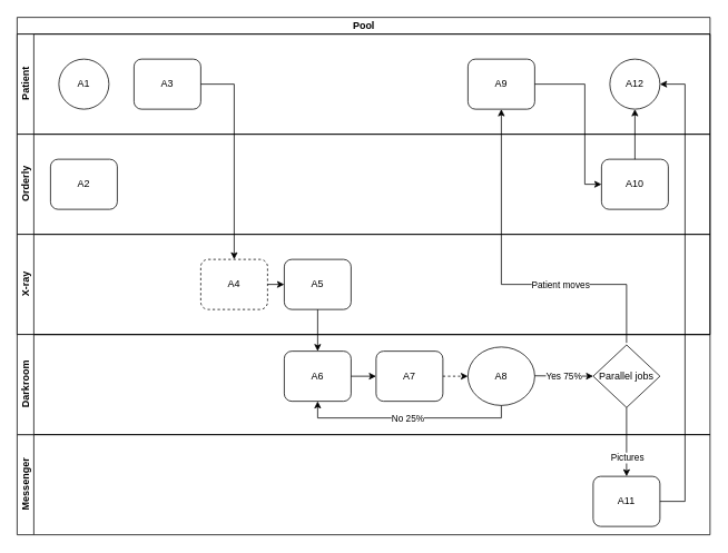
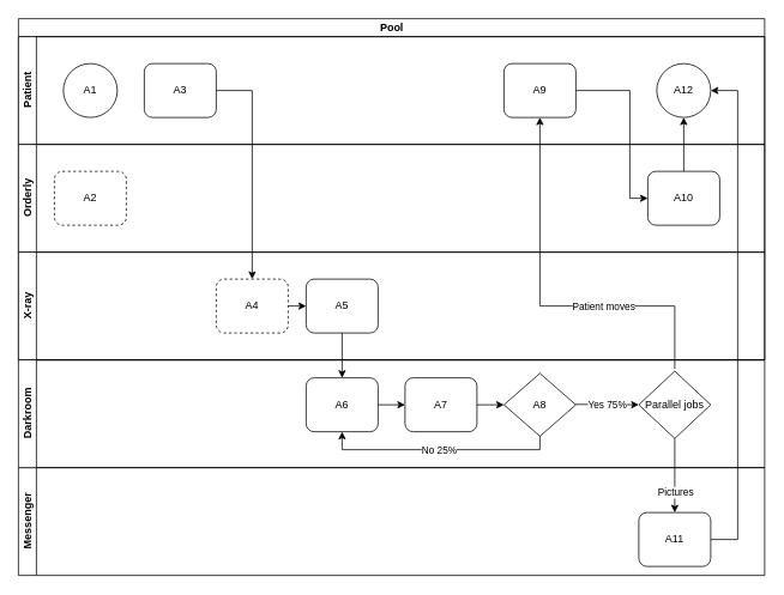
  <mxCell id="0" />
  <mxCell id="1" parent="0" />
  <mxCell id="2" value="Pool" style="swimlane;childLayout=stackLayout;resizeParent=1;resizeParentMax=0;horizontal=1;startSize=20;horizontalStack=0;html=1;" vertex="1" parent="1"><mxGeometry width="830" height="380" as="geometry" x="20" y="20" /></mxCell>
  <mxCell id="3" value="Patient" style="swimlane;startSize=20;horizontal=0;html=1;" vertex="1" parent="2"><mxGeometry y="20" width="830" height="120" as="geometry" /></mxCell>
  <mxCell id="4" value="A1" style="ellipse;whiteSpace=wrap;html=1;aspect=fixed;fillColor=light-dark(#FFFFFF,#00CC00);" vertex="1" parent="3"><mxGeometry x="50" y="30" width="60" height="60" as="geometry" /></mxCell>
  <mxCell id="5" value="A12" style="ellipse;whiteSpace=wrap;html=1;aspect=fixed;fillColor=light-dark(#FFFFFF,#FF3333);" vertex="1" parent="3"><mxGeometry x="710" y="30" width="60" height="60" as="geometry" /></mxCell>
  <mxCell id="6" value="A3" style="rounded=1;whiteSpace=wrap;html=1;" vertex="1" parent="3"><mxGeometry x="140" y="30" width="80" height="60" as="geometry" /></mxCell>
  <mxCell id="7" value="A9" style="rounded=1;whiteSpace=wrap;html=1;" vertex="1" parent="3"><mxGeometry x="540" y="30" width="80" height="60" as="geometry" /></mxCell>
  <mxCell id="8" value="" style="endArrow=classic;html=1;rounded=0;entryX=0;entryY=0.5;entryDx=0;entryDy=0;" edge="1" parent="3" target="11"><mxGeometry width="50" height="50" relative="1" as="geometry"><mxPoint x="620" y="60" as="sourcePoint" /><mxPoint x="670" y="10" as="targetPoint" /><Array as="points"><mxPoint x="680" y="60" /><mxPoint x="680" y="180" /></Array></mxGeometry></mxCell>
  <mxCell id="9" value="Orderly" style="swimlane;startSize=20;horizontal=0;html=1;" vertex="1" parent="2"><mxGeometry y="140" width="830" height="120" as="geometry" /></mxCell>
- <mxCell id="10" value="A2" style="rounded=1;whiteSpace=wrap;html=1;" vertex="1" parent="9"><mxGeometry x="40" y="30" width="80" height="60" as="geometry" /></mxCell>
+ <mxCell id="10" value="A2" style="rounded=1;whiteSpace=wrap;html=1;dashed=1;" vertex="1" parent="9"><mxGeometry x="40" y="30" width="80" height="60" as="geometry" /></mxCell>
  <mxCell id="11" value="A10" style="rounded=1;whiteSpace=wrap;html=1;" vertex="1" parent="9"><mxGeometry x="700" y="30" width="80" height="60" as="geometry" /></mxCell>
  <mxCell id="12" value="X-ray" style="swimlane;startSize=20;horizontal=0;html=1;" vertex="1" parent="2"><mxGeometry y="260" width="830" height="120" as="geometry" /></mxCell>
  <mxCell id="13" value="A4" style="rounded=1;whiteSpace=wrap;html=1;dashed=1;" vertex="1" parent="12"><mxGeometry x="220" y="30" width="80" height="60" as="geometry" /></mxCell>
  <mxCell id="14" value="A5" style="rounded=1;whiteSpace=wrap;html=1;" vertex="1" parent="12"><mxGeometry x="320" y="30" width="80" height="60" as="geometry" /></mxCell>
  <mxCell id="15" value="" style="endArrow=classic;html=1;rounded=0;exitX=1;exitY=0.5;exitDx=0;exitDy=0;entryX=0.5;entryY=0;entryDx=0;entryDy=0;" edge="1" parent="2" source="6" target="13"><mxGeometry width="50" height="50" relative="1" as="geometry"><mxPoint x="360" y="380" as="sourcePoint" /><mxPoint x="410" y="330" as="targetPoint" /><Array as="points"><mxPoint x="260" y="80" /></Array></mxGeometry></mxCell>
  <mxCell id="16" value="" style="endArrow=classic;html=1;rounded=0;entryX=0.5;entryY=1;entryDx=0;entryDy=0;exitX=0.5;exitY=0;exitDx=0;exitDy=0;" edge="1" parent="2" source="11" target="5"><mxGeometry width="50" height="50" relative="1" as="geometry"><mxPoint x="730" y="160" as="sourcePoint" /><mxPoint x="780" y="110" as="targetPoint" /></mxGeometry></mxCell>
  <mxCell id="17" value="Messenger" style="swimlane;startSize=20;horizontal=0;html=1;" vertex="1" parent="1"><mxGeometry y="520" width="830" height="120" as="geometry" x="20" /></mxCell>
  <mxCell id="18" value="A11" style="rounded=1;whiteSpace=wrap;html=1;" vertex="1" parent="17"><mxGeometry x="690" y="50" width="80" height="60" as="geometry" /></mxCell>
  <mxCell id="19" value="Darkroom" style="swimlane;startSize=20;horizontal=0;html=1;" vertex="1" parent="1"><mxGeometry y="400" width="830" height="120" as="geometry" x="20" /></mxCell>
  <mxCell id="20" value="A6" style="rounded=1;whiteSpace=wrap;html=1;" vertex="1" parent="19"><mxGeometry x="320" y="20" width="80" height="60" as="geometry" /></mxCell>
  <mxCell id="21" value="A7" style="rounded=1;whiteSpace=wrap;html=1;" vertex="1" parent="19"><mxGeometry x="430" y="20" width="80" height="60" as="geometry" /></mxCell>
  <mxCell id="22" value="" style="endArrow=classic;html=1;rounded=0;entryX=0;entryY=0.5;entryDx=0;entryDy=0;" edge="1" parent="19" target="21"><mxGeometry width="50" height="50" relative="1" as="geometry"><mxPoint x="400" y="50" as="sourcePoint" /><mxPoint x="450" as="targetPoint" /></mxGeometry></mxCell>
- <mxCell id="23" value="A8" style="ellipse;whiteSpace=wrap;html=1;" vertex="1" parent="19"><mxGeometry x="540" y="15" width="80" height="70" as="geometry" /></mxCell>
+ <mxCell id="23" value="A8" style="rhombus;whiteSpace=wrap;html=1;" vertex="1" parent="19"><mxGeometry x="540" y="15" width="80" height="70" as="geometry" /></mxCell>
  <mxCell id="24" value="" style="endArrow=classic;html=1;rounded=0;entryX=0.5;entryY=1;entryDx=0;entryDy=0;exitX=0.5;exitY=1;exitDx=0;exitDy=0;" edge="1" parent="19" source="23" target="20"><mxGeometry relative="1" as="geometry"><mxPoint x="470" y="100" as="sourcePoint" /><mxPoint x="570" y="100" as="targetPoint" /><Array as="points"><mxPoint x="580" y="100" /><mxPoint x="360" y="100" /></Array></mxGeometry></mxCell>
  <mxCell id="25" value="No 25%" style="edgeLabel;resizable=0;html=1;;align=center;verticalAlign=middle;" connectable="0" vertex="1" parent="24"><mxGeometry relative="1" as="geometry" /></mxCell>
  <mxCell id="26" value="" style="endArrow=classic;html=1;rounded=0;" edge="1" parent="19"><mxGeometry relative="1" as="geometry"><mxPoint x="620" y="49.5" as="sourcePoint" /><mxPoint x="690" y="50" as="targetPoint" /></mxGeometry></mxCell>
  <mxCell id="27" value="Yes 75%" style="edgeLabel;resizable=0;html=1;;align=center;verticalAlign=middle;" connectable="0" vertex="1" parent="26"><mxGeometry relative="1" as="geometry" /></mxCell>
- <mxCell id="28" value="" style="endArrow=classic;html=1;rounded=0;entryX=0;entryY=0.5;entryDx=0;entryDy=0;exitX=1;exitY=0.5;exitDx=0;exitDy=0;dashed=1;" edge="1" parent="19" source="21" target="23"><mxGeometry width="50" height="50" relative="1" as="geometry"><mxPoint x="360" as="sourcePoint" /><mxPoint x="410" y="-50" as="targetPoint" /></mxGeometry></mxCell>
+ <mxCell id="28" value="" style="endArrow=classic;html=1;rounded=0;entryX=0;entryY=0.5;entryDx=0;entryDy=0;exitX=1;exitY=0.5;exitDx=0;exitDy=0;" edge="1" parent="19" source="21" target="23"><mxGeometry width="50" height="50" relative="1" as="geometry"><mxPoint x="360" as="sourcePoint" /><mxPoint x="410" y="-50" as="targetPoint" /></mxGeometry></mxCell>
  <mxCell id="29" value="Parallel jobs" style="rhombus;whiteSpace=wrap;html=1;" vertex="1" parent="19"><mxGeometry x="690" y="12.5" width="80" height="75" as="geometry" /></mxCell>
  <mxCell id="30" value="" style="endArrow=classic;html=1;rounded=0;exitX=1;exitY=0.5;exitDx=0;exitDy=0;" edge="1" parent="1" source="13"><mxGeometry width="50" height="50" relative="1" as="geometry"><mxPoint x="380" y="400" as="sourcePoint" /><mxPoint x="340" y="340" as="targetPoint" /></mxGeometry></mxCell>
  <mxCell id="31" value="" style="endArrow=classic;html=1;rounded=0;exitX=0.5;exitY=1;exitDx=0;exitDy=0;" edge="1" parent="1" source="14" target="20"><mxGeometry width="50" height="50" relative="1" as="geometry"><mxPoint x="380" y="400" as="sourcePoint" /><mxPoint x="430" y="350" as="targetPoint" /></mxGeometry></mxCell>
  <mxCell id="32" value="" style="endArrow=classic;html=1;rounded=0;exitX=1;exitY=0.5;exitDx=0;exitDy=0;entryX=1;entryY=0.5;entryDx=0;entryDy=0;" edge="1" parent="1" source="18" target="5"><mxGeometry width="50" height="50" relative="1" as="geometry"><mxPoint x="810" y="580" as="sourcePoint" /><mxPoint x="860" y="530" as="targetPoint" /><Array as="points"><mxPoint x="820" y="600" /><mxPoint x="820" y="100" /></Array></mxGeometry></mxCell>
  <mxCell id="33" value="" style="endArrow=classic;html=1;rounded=0;entryX=0.5;entryY=1;entryDx=0;entryDy=0;" edge="1" parent="1" target="7"><mxGeometry relative="1" as="geometry"><mxPoint x="750" y="410" as="sourcePoint" /><mxPoint x="600" y="370" as="targetPoint" /><Array as="points"><mxPoint x="750" y="340" /><mxPoint x="600" y="340" /></Array></mxGeometry></mxCell>
  <mxCell id="34" value="Patient moves" style="edgeLabel;resizable=0;html=1;;align=center;verticalAlign=middle;" connectable="0" vertex="1" parent="33"><mxGeometry relative="1" as="geometry"><mxPoint x="65" as="offset" /></mxGeometry></mxCell>
  <mxCell id="35" value="" style="endArrow=classic;html=1;rounded=0;entryX=0.5;entryY=0;entryDx=0;entryDy=0;exitX=0.5;exitY=1;exitDx=0;exitDy=0;" edge="1" parent="1" source="29" target="18"><mxGeometry relative="1" as="geometry"><mxPoint x="500" y="370" as="sourcePoint" /><mxPoint x="600" y="370" as="targetPoint" /></mxGeometry></mxCell>
  <mxCell id="36" value="Pictures" style="edgeLabel;resizable=0;html=1;;align=center;verticalAlign=middle;" connectable="0" vertex="1" parent="35"><mxGeometry relative="1" as="geometry"><mxPoint y="19" as="offset" /></mxGeometry></mxCell>
